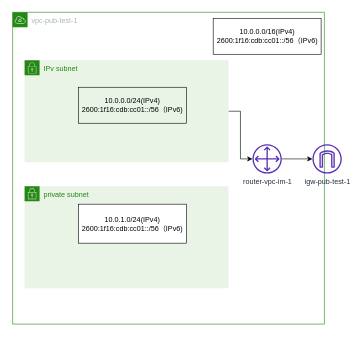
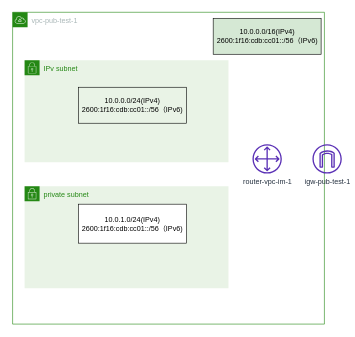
  <mxCell id="0" />
  <mxCell id="1" parent="0" />
  <mxCell id="2" value="vpc-pub-test-1" style="points=[[0,0],[0.25,0],[0.5,0],[0.75,0],[1,0],[1,0.25],[1,0.5],[1,0.75],[1,1],[0.75,1],[0.5,1],[0.25,1],[0,1],[0,0.75],[0,0.5],[0,0.25]];outlineConnect=0;gradientColor=none;html=1;whiteSpace=wrap;fontSize=12;fontStyle=0;shape=mxgraph.aws4.group;grIcon=mxgraph.aws4.group_vpc;strokeColor=#248814;fillColor=none;verticalAlign=top;align=left;spacingLeft=30;fontColor=#AAB7B8;dashed=0;" vertex="1" parent="1"><mxGeometry x="20" y="20" width="520" height="520" as="geometry" /></mxCell>
- <mxCell id="3" value="" style="edgeStyle=orthogonalEdgeStyle;rounded=0;orthogonalLoop=1;jettySize=auto;html=1;" edge="1" parent="1" source="4" target="5"><mxGeometry relative="1" as="geometry" /></mxCell>
  <mxCell id="4" value="router-vpc-im-1" style="outlineConnect=0;fontColor=#232F3E;gradientColor=none;fillColor=#5A30B5;strokeColor=none;dashed=0;verticalLabelPosition=bottom;verticalAlign=top;align=center;html=1;fontSize=12;fontStyle=0;aspect=fixed;pointerEvents=1;shape=mxgraph.aws4.customer_gateway;" vertex="1" parent="1"><mxGeometry x="420" y="240" width="49" height="49" as="geometry" /></mxCell>
  <mxCell id="5" value="igw-pub-test-1" style="outlineConnect=0;fontColor=#232F3E;gradientColor=none;fillColor=#5A30B5;strokeColor=none;dashed=0;verticalLabelPosition=bottom;verticalAlign=top;align=center;html=1;fontSize=12;fontStyle=0;aspect=fixed;pointerEvents=1;shape=mxgraph.aws4.internet_gateway;" vertex="1" parent="1"><mxGeometry x="520" y="240" width="49" height="49" as="geometry" /></mxCell>
- <mxCell id="6" style="edgeStyle=orthogonalEdgeStyle;rounded=0;orthogonalLoop=1;jettySize=auto;html=1;exitX=1;exitY=0.5;exitDx=0;exitDy=0;" edge="1" parent="1" source="7" target="4"><mxGeometry relative="1" as="geometry" /></mxCell>
  <mxCell id="7" value="IPv subnet" style="points=[[0,0],[0.25,0],[0.5,0],[0.75,0],[1,0],[1,0.25],[1,0.5],[1,0.75],[1,1],[0.75,1],[0.5,1],[0.25,1],[0,1],[0,0.75],[0,0.5],[0,0.25]];outlineConnect=0;gradientColor=none;html=1;whiteSpace=wrap;fontSize=12;fontStyle=0;shape=mxgraph.aws4.group;grIcon=mxgraph.aws4.group_security_group;grStroke=0;strokeColor=#248814;fillColor=#E9F3E6;verticalAlign=top;align=left;spacingLeft=30;fontColor=#248814;dashed=0;" vertex="1" parent="1"><mxGeometry x="40" y="100" width="340" height="170" as="geometry" /></mxCell>
  <mxCell id="8" value="10.0.0.0/24(IPv4)&lt;br&gt;2600:1f16:cdb:cc01::/56（IPv6)" style="whiteSpace=wrap;html=1;fillColor=#e9f3e6;" vertex="1" parent="1"><mxGeometry x="130" y="145" width="180" height="60" as="geometry" /></mxCell>
  <mxCell id="9" value="private subnet" style="points=[[0,0],[0.25,0],[0.5,0],[0.75,0],[1,0],[1,0.25],[1,0.5],[1,0.75],[1,1],[0.75,1],[0.5,1],[0.25,1],[0,1],[0,0.75],[0,0.5],[0,0.25]];outlineConnect=0;gradientColor=none;html=1;whiteSpace=wrap;fontSize=12;fontStyle=0;shape=mxgraph.aws4.group;grIcon=mxgraph.aws4.group_security_group;grStroke=0;strokeColor=#248814;fillColor=#E9F3E6;verticalAlign=top;align=left;spacingLeft=30;fontColor=#248814;dashed=0;" vertex="1" parent="1"><mxGeometry x="40" y="310" width="340" height="170" as="geometry" /></mxCell>
  <mxCell id="10" value="10.0.1.0/24(IPv4)&lt;br&gt;2600:1f16:cdb:cc01::/56（IPv6)" style="whiteSpace=wrap;html=1;" vertex="1" parent="1"><mxGeometry x="130" y="340" width="180" height="65" as="geometry" /></mxCell>
- <mxCell id="11" value="10.0.0.0/16(IPv4)&lt;br&gt;2600:1f16:cdb:cc01::/56（IPv6)" style="whiteSpace=wrap;html=1;" vertex="1" parent="1"><mxGeometry x="354.5" y="30" width="180" height="60" as="geometry" /></mxCell>
+ <mxCell id="11" value="10.0.0.0/16(IPv4)&lt;br&gt;2600:1f16:cdb:cc01::/56（IPv6)" style="whiteSpace=wrap;html=1;fillColor=#d5e8d4;" vertex="1" parent="1"><mxGeometry x="354.5" y="30" width="180" height="60" as="geometry" /></mxCell>
